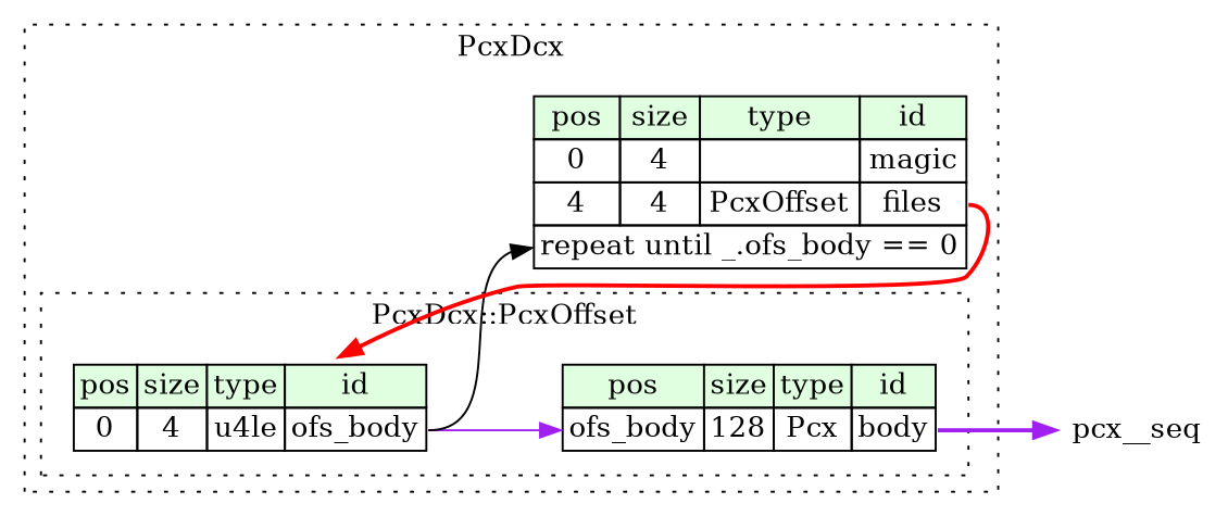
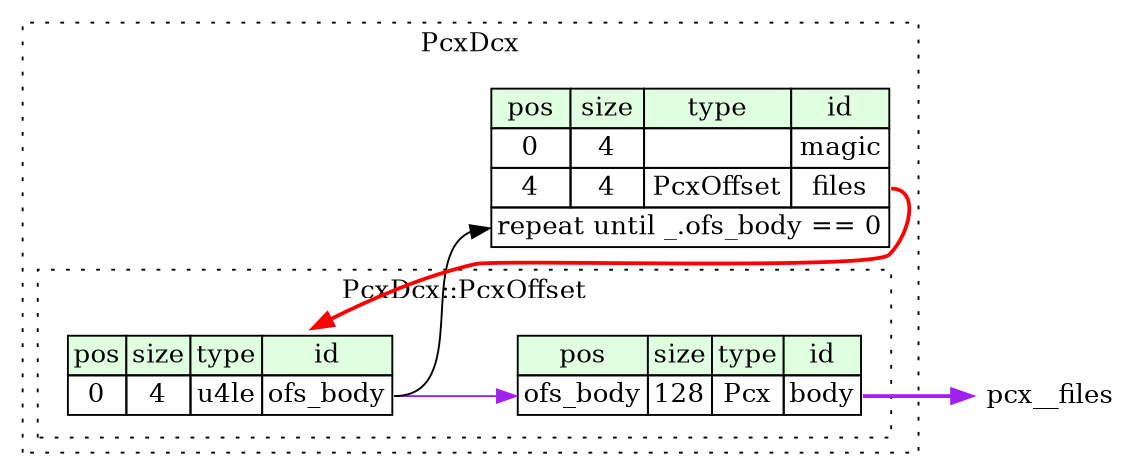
  digraph {
    rankdir=LR
    node [shape=plaintext]
    edge [color=purple tailport=ofs_body_type]
    n1 [label=<<TABLE BORDER="0" CELLBORDER="1" CELLSPACING="0"> 				<TR><TD BGCOLOR="#E0FFE0">pos</TD><TD BGCOLOR="#E0FFE0">size</TD><TD BGCOLOR="#E0FFE0">type</TD><TD BGCOLOR="#E0FFE0">id</TD></TR> 				<TR><TD PORT="ofs_body_pos">0</TD><TD PORT="ofs_body_size">4</TD><TD>u4le</TD><TD PORT="ofs_body_type">ofs_body</TD></TR> 			</TABLE>>]
    n2 [label=<<TABLE BORDER="0" CELLBORDER="1" CELLSPACING="0"> 				<TR><TD BGCOLOR="#E0FFE0">pos</TD><TD BGCOLOR="#E0FFE0">size</TD><TD BGCOLOR="#E0FFE0">type</TD><TD BGCOLOR="#E0FFE0">id</TD></TR> 				<TR><TD PORT="body_pos">ofs_body</TD><TD PORT="body_size">128</TD><TD>Pcx</TD><TD PORT="body_type">body</TD></TR> 			</TABLE>>]
    n3 [label=<<TABLE BORDER="0" CELLBORDER="1" CELLSPACING="0"> 			<TR><TD BGCOLOR="#E0FFE0">pos</TD><TD BGCOLOR="#E0FFE0">size</TD><TD BGCOLOR="#E0FFE0">type</TD><TD BGCOLOR="#E0FFE0">id</TD></TR> 			<TR><TD PORT="magic_pos">0</TD><TD PORT="magic_size">4</TD><TD></TD><TD PORT="magic_type">magic</TD></TR> 			<TR><TD PORT="files_pos">4</TD><TD PORT="files_size">4</TD><TD>PcxOffset</TD><TD PORT="files_type">files</TD></TR> 			<TR><TD COLSPAN="4" PORT="files__repeat">repeat until _.ofs_body == 0</TD></TR> 		</TABLE>>]
-   pcx__seq
+   pcx__seq [label=pcx__files]
    subgraph cluster_1 {
      label=PcxDcx
      style=dotted
      n3
      subgraph cluster_2 {
        label="PcxDcx::PcxOffset"
        style=dotted
        n1
        n2
      }
    }
    n1 -> n2 [headport=body_pos]
    n1 -> n3 [color=black headport=files__repeat]
    n2 -> pcx__seq [style=bold tailport=body_type]
    n3 -> n1 [style=bold tailport=files_type color=red]
  }
